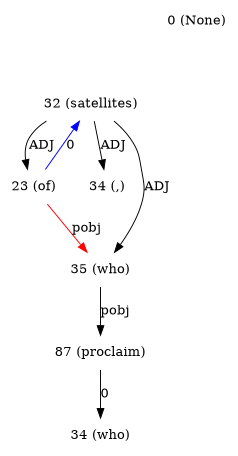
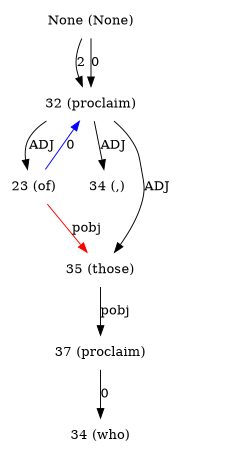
  digraph {
    node [shape=plaintext]
    edge [dir=forward]
-   n2 [label="32 (satellites)"]
+   n1 [label="None (None)"]
+   n2 [label="32 (proclaim)"]
    n3 [label="23 (of)"]
    n4 [label="34 (,)"]
-   n5 [label="35 (who)"]
-   n6 [label="87 (proclaim)"]
-   n7 [label="0 (None)"]
+   n5 [label="35 (those)"]
+   n6 [label="37 (proclaim)"]
    n8 [label="34 (who)"]
+   n1 -> n2 [label=2]
+   n1 -> n2 [label=0]
    n2 -> n3 [label=ADJ]
    n2 -> n4 [label=ADJ]
    n2 -> n5 [label=ADJ]
    n3 -> n2 [color=blue label=0]
    n3 -> n5 [color=red label=pobj]
    n5 -> n6 [label=pobj]
    n6 -> n8 [label=0]
  }
